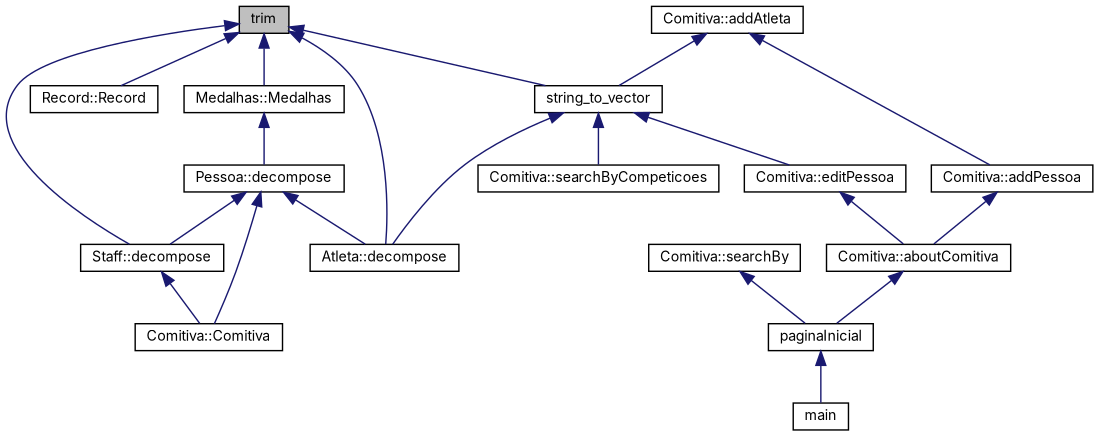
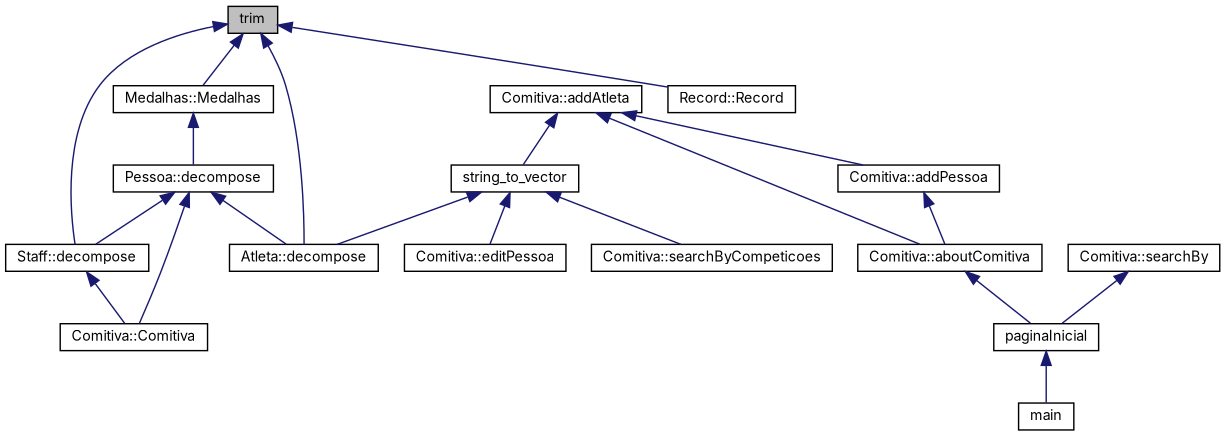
  digraph {
    fontname=Inter
    rankdir=TB
    node [color=black fillcolor=white fontname=Inter fontsize=10 shape=record style=filled]
    edge [color=midnightblue dir=back fontname=Inter fontsize=10 labelfontname=Helvetica labelfontsize=10 style=solid]
    n1 [fillcolor=grey75 fontcolor=black height=0.2 label=trim width=0.4]
    n2 [height=0.2 label="Staff::decompose" width=0.4]
    n3 [height=0.2 label="Atleta::decompose" width=0.4]
    n4 [height=0.2 label="Medalhas::Medalhas" width=0.4]
    n5 [height=0.2 label="Record::Record" width=0.4]
    n6 [height=0.2 label=string_to_vector width=0.4]
    n7 [height=0.2 label="Comitiva::Comitiva" width=0.4]
    n8 [height=0.2 label="Pessoa::decompose" width=0.4]
    n9 [height=0.2 label="Comitiva::editPessoa" width=0.4]
    n10 [height=0.2 label="Comitiva::searchByCompeticoes" width=0.4]
    n11 [height=0.2 label="Comitiva::addAtleta" width=0.4]
    n12 [height=0.2 label="Comitiva::addPessoa" width=0.4]
    n13 [height=0.2 label="Comitiva::aboutComitiva" width=0.4]
    n14 [height=0.2 label=paginaInicial width=0.4]
    n15 [height=0.2 label=main width=0.4]
    n16 [height=0.2 label="Comitiva::searchBy" width=0.4]
    n1 -> n2
    n1 -> n3
    n1 -> n4
    n1 -> n5
-   n1 -> n6
    n2 -> n7
    n4 -> n8
    n6 -> n3
    n6 -> n9
    n6 -> n10
    n8 -> n2
    n8 -> n3
    n8 -> n7
-   n9 -> n13
+   n11 -> n13
    n11 -> n6
    n11 -> n12
    n12 -> n13
    n13 -> n14
    n14 -> n15
    n16 -> n14
  }
